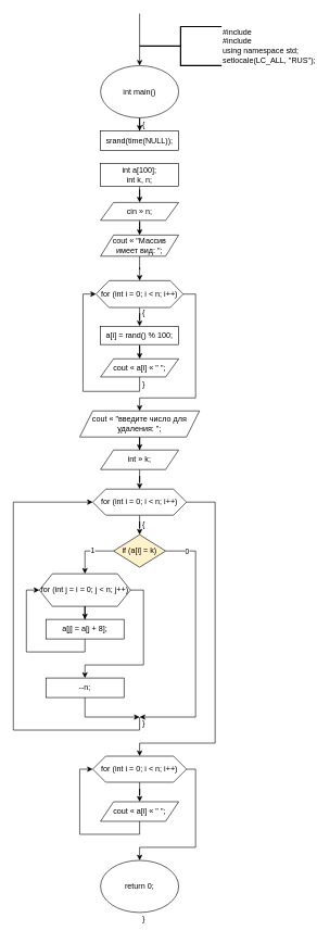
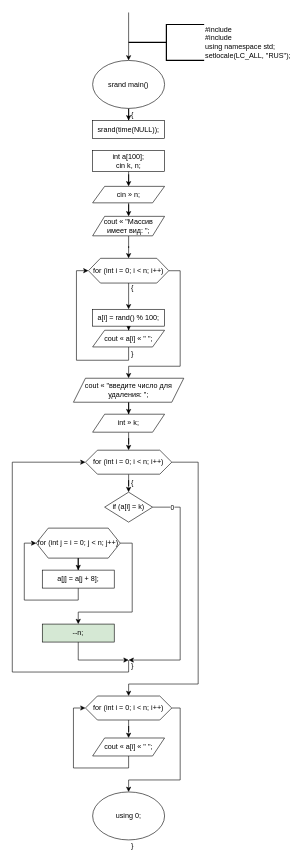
  <mxCell id="0" />
  <mxCell id="1" parent="0" />
  <mxCell id="2" value="" style="edgeStyle=orthogonalEdgeStyle;rounded=0;orthogonalLoop=1;jettySize=auto;html=1;" edge="1" parent="1" source="3" target="6"><mxGeometry relative="1" as="geometry" /></mxCell>
- <mxCell id="3" value="int main()" style="ellipse;whiteSpace=wrap;html=1;" vertex="1" parent="1"><mxGeometry x="154" y="100" width="120" height="80" as="geometry" /></mxCell>
+ <mxCell id="3" value="srand main()" style="ellipse;whiteSpace=wrap;html=1;" vertex="1" parent="1"><mxGeometry x="154" y="100" width="120" height="80" as="geometry" /></mxCell>
  <mxCell id="4" value="" style="endArrow=classic;html=1;rounded=0;entryX=0.5;entryY=0;entryDx=0;entryDy=0;" edge="1" parent="1" target="3"><mxGeometry width="50" height="50" relative="1" as="geometry"><mxPoint x="214" y="20" as="sourcePoint" /><mxPoint x="240" y="400" as="targetPoint" /></mxGeometry></mxCell>
  <mxCell id="5" value="#include &lt;br&gt;#include &lt;br&gt;using namespace std;&lt;br&gt;setlocale(LC_ALL, &quot;RUS&quot;);" style="strokeWidth=2;html=1;shape=mxgraph.flowchart.annotation_2;align=left;labelPosition=right;pointerEvents=1;" vertex="1" parent="1"><mxGeometry x="214" y="40" width="126" height="60" as="geometry" /></mxCell>
  <mxCell id="6" value="srand(time(NULL));" style="whiteSpace=wrap;html=1;" vertex="1" parent="1"><mxGeometry x="154" y="200" width="120" height="30" as="geometry" /></mxCell>
  <mxCell id="7" value="" style="edgeStyle=orthogonalEdgeStyle;rounded=0;orthogonalLoop=1;jettySize=auto;html=1;" edge="1" parent="1" source="8" target="10"><mxGeometry relative="1" as="geometry" /></mxCell>
- <mxCell id="8" value="int a[100];&lt;br&gt;int k, n;" style="whiteSpace=wrap;html=1;" vertex="1" parent="1"><mxGeometry x="154" y="250" width="120" height="35" as="geometry" /></mxCell>
+ <mxCell id="8" value="int a[100];&lt;br&gt;cin k, n;" style="whiteSpace=wrap;html=1;" vertex="1" parent="1"><mxGeometry x="154" y="250" width="120" height="35" as="geometry" /></mxCell>
  <mxCell id="9" value="" style="edgeStyle=orthogonalEdgeStyle;rounded=0;orthogonalLoop=1;jettySize=auto;html=1;" edge="1" parent="1" source="10" target="12"><mxGeometry relative="1" as="geometry" /></mxCell>
  <mxCell id="10" value="cin » n;" style="shape=parallelogram;perimeter=parallelogramPerimeter;whiteSpace=wrap;html=1;fixedSize=1;" vertex="1" parent="1"><mxGeometry x="154" y="310" width="120" height="27.5" as="geometry" /></mxCell>
  <mxCell id="11" value="" style="edgeStyle=orthogonalEdgeStyle;rounded=0;orthogonalLoop=1;jettySize=auto;html=1;" edge="1" parent="1" source="12" target="15"><mxGeometry relative="1" as="geometry" /></mxCell>
  <mxCell id="12" value="cout « &quot;Массив имеет вид: &quot;;" style="shape=parallelogram;perimeter=parallelogramPerimeter;whiteSpace=wrap;html=1;fixedSize=1;" vertex="1" parent="1"><mxGeometry x="154" y="360" width="120" height="32.5" as="geometry" /></mxCell>
  <mxCell id="13" value="" style="edgeStyle=orthogonalEdgeStyle;rounded=0;orthogonalLoop=1;jettySize=auto;html=1;" edge="1" parent="1" source="15" target="17"><mxGeometry relative="1" as="geometry" /></mxCell>
  <mxCell id="14" style="edgeStyle=orthogonalEdgeStyle;rounded=0;orthogonalLoop=1;jettySize=auto;html=1;entryX=0.5;entryY=0;entryDx=0;entryDy=0;" edge="1" parent="1" source="15" target="21"><mxGeometry relative="1" as="geometry"><mxPoint x="210" y="630" as="targetPoint" /><Array as="points"><mxPoint x="300" y="451" /><mxPoint x="300" y="610" /><mxPoint x="214" y="610" /></Array></mxGeometry></mxCell>
  <mxCell id="15" value="for (int i = 0; i &lt; n; i++)" style="shape=hexagon;perimeter=hexagonPerimeter2;whiteSpace=wrap;html=1;fixedSize=1;" vertex="1" parent="1"><mxGeometry x="147" y="430" width="134" height="41.25" as="geometry" /></mxCell>
  <mxCell id="16" value="" style="edgeStyle=orthogonalEdgeStyle;rounded=0;orthogonalLoop=1;jettySize=auto;html=1;" edge="1" parent="1" source="17" target="19"><mxGeometry relative="1" as="geometry" /></mxCell>
- <mxCell id="17" value="a[i] = rand() % 100;" style="whiteSpace=wrap;html=1;" vertex="1" parent="1"><mxGeometry x="154" y="500" width="120" height="28.13" as="geometry" /></mxCell>
+ <mxCell id="17" value="a[i] = rand() % 100;" style="whiteSpace=wrap;html=1;" vertex="1" parent="1"><mxGeometry x="154" y="515" width="120" height="28.13" as="geometry" /></mxCell>
  <mxCell id="18" style="edgeStyle=orthogonalEdgeStyle;rounded=0;orthogonalLoop=1;jettySize=auto;html=1;entryX=0;entryY=0.5;entryDx=0;entryDy=0;" edge="1" parent="1" source="19" target="15"><mxGeometry relative="1" as="geometry"><Array as="points"><mxPoint x="214" y="600" /><mxPoint x="127" y="600" /><mxPoint x="127" y="451" /></Array></mxGeometry></mxCell>
  <mxCell id="19" value="cout « a[i] « &quot; &quot;;" style="shape=parallelogram;perimeter=parallelogramPerimeter;whiteSpace=wrap;html=1;fixedSize=1;" vertex="1" parent="1"><mxGeometry x="154" y="550" width="120" height="27.8" as="geometry" /></mxCell>
  <mxCell id="20" value="" style="edgeStyle=orthogonalEdgeStyle;rounded=0;orthogonalLoop=1;jettySize=auto;html=1;" edge="1" parent="1" source="21" target="23"><mxGeometry relative="1" as="geometry" /></mxCell>
  <mxCell id="21" value="cout « &quot;введите число для удаления: &quot;;" style="shape=parallelogram;perimeter=parallelogramPerimeter;whiteSpace=wrap;html=1;fixedSize=1;" vertex="1" parent="1"><mxGeometry x="122" y="630" width="184" height="40" as="geometry" /></mxCell>
  <mxCell id="22" value="" style="edgeStyle=orthogonalEdgeStyle;rounded=0;orthogonalLoop=1;jettySize=auto;html=1;" edge="1" parent="1" source="23" target="26"><mxGeometry relative="1" as="geometry" /></mxCell>
  <mxCell id="23" value="int » k;" style="shape=parallelogram;perimeter=parallelogramPerimeter;whiteSpace=wrap;html=1;fixedSize=1;" vertex="1" parent="1"><mxGeometry x="154" y="690" width="120" height="30" as="geometry" /></mxCell>
  <mxCell id="24" value="" style="edgeStyle=orthogonalEdgeStyle;rounded=0;orthogonalLoop=1;jettySize=auto;html=1;" edge="1" parent="1" source="26" target="31"><mxGeometry relative="1" as="geometry" /></mxCell>
  <mxCell id="25" style="edgeStyle=orthogonalEdgeStyle;rounded=0;orthogonalLoop=1;jettySize=auto;html=1;" edge="1" parent="1" source="26" target="42"><mxGeometry relative="1" as="geometry"><mxPoint x="214" y="1170" as="targetPoint" /><Array as="points"><mxPoint x="330" y="770" /><mxPoint x="330" y="1140" /><mxPoint x="214" y="1140" /></Array></mxGeometry></mxCell>
  <mxCell id="26" value="for (int i = 0; i &lt; n; i++)" style="shape=hexagon;perimeter=hexagonPerimeter2;whiteSpace=wrap;html=1;fixedSize=1;" vertex="1" parent="1"><mxGeometry x="142" y="750" width="144" height="40" as="geometry" /></mxCell>
- <mxCell id="27" style="edgeStyle=orthogonalEdgeStyle;rounded=0;orthogonalLoop=1;jettySize=auto;html=1;" edge="1" parent="1" source="31" target="34"><mxGeometry relative="1" as="geometry"><mxPoint x="130" y="880" as="targetPoint" /><Array as="points"><mxPoint x="130" y="845" /></Array></mxGeometry></mxCell>
- <mxCell id="28" value="1" style="edgeLabel;html=1;align=center;verticalAlign=middle;resizable=0;points=[];" vertex="1" connectable="0" parent="27"><mxGeometry x="-0.168" y="-1" relative="1" as="geometry"><mxPoint as="offset" /></mxGeometry></mxCell>
  <mxCell id="29" style="edgeStyle=orthogonalEdgeStyle;rounded=0;orthogonalLoop=1;jettySize=auto;html=1;" edge="1" parent="1" source="31"><mxGeometry relative="1" as="geometry"><mxPoint x="214" y="1100" as="targetPoint" /><Array as="points"><mxPoint x="300" y="845" /><mxPoint x="300" y="1100" /><mxPoint x="214" y="1100" /></Array></mxGeometry></mxCell>
  <mxCell id="30" value="0" style="edgeLabel;html=1;align=center;verticalAlign=middle;resizable=0;points=[];" vertex="1" connectable="0" parent="29"><mxGeometry x="-0.833" y="-1" relative="1" as="geometry"><mxPoint as="offset" /></mxGeometry></mxCell>
- <mxCell id="31" value="if (a[i] = k)" style="rhombus;whiteSpace=wrap;html=1;fillColor=#fff2cc;" vertex="1" parent="1"><mxGeometry x="174" y="820" width="80" height="50" as="geometry" /></mxCell>
+ <mxCell id="31" value="if (a[i] = k)" style="rhombus;whiteSpace=wrap;html=1;" vertex="1" parent="1"><mxGeometry x="174" y="820" width="80" height="50" as="geometry" /></mxCell>
  <mxCell id="32" value="" style="edgeStyle=orthogonalEdgeStyle;rounded=0;orthogonalLoop=1;jettySize=auto;html=1;" edge="1" parent="1" source="34" target="36"><mxGeometry relative="1" as="geometry" /></mxCell>
  <mxCell id="33" style="edgeStyle=orthogonalEdgeStyle;rounded=0;orthogonalLoop=1;jettySize=auto;html=1;" edge="1" parent="1" source="34" target="39"><mxGeometry relative="1" as="geometry"><mxPoint x="130" y="1030" as="targetPoint" /><Array as="points"><mxPoint x="220" y="905" /><mxPoint x="220" y="1020" /><mxPoint x="130" y="1020" /></Array></mxGeometry></mxCell>
  <mxCell id="34" value="for (int j = i = 0; j &lt; n; j++)" style="shape=hexagon;perimeter=hexagonPerimeter2;whiteSpace=wrap;html=1;fixedSize=1;" vertex="1" parent="1"><mxGeometry x="60" y="880" width="140" height="50" as="geometry" /></mxCell>
  <mxCell id="35" style="edgeStyle=orthogonalEdgeStyle;rounded=0;orthogonalLoop=1;jettySize=auto;html=1;entryX=0;entryY=0.5;entryDx=0;entryDy=0;" edge="1" parent="1" source="36" target="34"><mxGeometry relative="1" as="geometry"><Array as="points"><mxPoint x="130" y="1000" /><mxPoint x="40" y="1000" /><mxPoint x="40" y="905" /></Array></mxGeometry></mxCell>
  <mxCell id="36" value="a[j] = a[j + 8];" style="whiteSpace=wrap;html=1;" vertex="1" parent="1"><mxGeometry x="70" y="950" width="120" height="30" as="geometry" /></mxCell>
  <mxCell id="37" style="edgeStyle=orthogonalEdgeStyle;rounded=0;orthogonalLoop=1;jettySize=auto;html=1;" edge="1" parent="1" source="39"><mxGeometry relative="1" as="geometry"><mxPoint x="214" y="1100" as="targetPoint" /><Array as="points"><mxPoint x="130" y="1100" /><mxPoint x="214" y="1100" /></Array></mxGeometry></mxCell>
  <mxCell id="38" style="edgeStyle=orthogonalEdgeStyle;rounded=0;orthogonalLoop=1;jettySize=auto;html=1;entryX=0;entryY=0.5;entryDx=0;entryDy=0;" edge="1" parent="1" target="26"><mxGeometry relative="1" as="geometry"><mxPoint x="214" y="1100" as="sourcePoint" /><Array as="points"><mxPoint x="214" y="1120" /><mxPoint x="20" y="1120" /><mxPoint x="20" y="770" /></Array></mxGeometry></mxCell>
- <mxCell id="39" value="--n;" style="rounded=0;whiteSpace=wrap;html=1;" vertex="1" parent="1"><mxGeometry x="70" y="1040" width="120" height="30" as="geometry" /></mxCell>
+ <mxCell id="39" value="--n;" style="rounded=0;whiteSpace=wrap;html=1;fillColor=#d5e8d4;" vertex="1" parent="1"><mxGeometry x="70" y="1040" width="120" height="30" as="geometry" /></mxCell>
  <mxCell id="40" value="" style="edgeStyle=orthogonalEdgeStyle;rounded=0;orthogonalLoop=1;jettySize=auto;html=1;" edge="1" parent="1" source="42" target="44"><mxGeometry relative="1" as="geometry" /></mxCell>
  <mxCell id="41" style="edgeStyle=orthogonalEdgeStyle;rounded=0;orthogonalLoop=1;jettySize=auto;html=1;" edge="1" parent="1" source="42" target="45"><mxGeometry relative="1" as="geometry"><mxPoint x="214" y="1320" as="targetPoint" /><Array as="points"><mxPoint x="300" y="1180" /><mxPoint x="300" y="1300" /><mxPoint x="214" y="1300" /></Array></mxGeometry></mxCell>
  <mxCell id="42" value="for (int i = 0; i &lt; n; i++)" style="shape=hexagon;perimeter=hexagonPerimeter2;whiteSpace=wrap;html=1;fixedSize=1;" vertex="1" parent="1"><mxGeometry x="142" y="1160" width="144" height="40" as="geometry" /></mxCell>
  <mxCell id="43" style="edgeStyle=orthogonalEdgeStyle;rounded=0;orthogonalLoop=1;jettySize=auto;html=1;entryX=0;entryY=0.5;entryDx=0;entryDy=0;" edge="1" parent="1" source="44" target="42"><mxGeometry relative="1" as="geometry"><Array as="points"><mxPoint x="214" y="1280" /><mxPoint x="122" y="1280" /><mxPoint x="122" y="1180" /></Array></mxGeometry></mxCell>
  <mxCell id="44" value="cout « a[i] « &quot; &quot;;" style="shape=parallelogram;perimeter=parallelogramPerimeter;whiteSpace=wrap;html=1;fixedSize=1;" vertex="1" parent="1"><mxGeometry x="154" y="1230" width="120" height="30" as="geometry" /></mxCell>
- <mxCell id="45" value="return 0;" style="ellipse;whiteSpace=wrap;html=1;" vertex="1" parent="1"><mxGeometry x="154" y="1320" width="120" height="80" as="geometry" /></mxCell>
+ <mxCell id="45" value="using 0;" style="ellipse;whiteSpace=wrap;html=1;" vertex="1" parent="1"><mxGeometry x="154" y="1320" width="120" height="80" as="geometry" /></mxCell>
  <mxCell id="46" value="{" style="text;html=1;align=center;verticalAlign=middle;resizable=0;points=[];autosize=1;strokeColor=none;fillColor=none;" vertex="1" parent="1"><mxGeometry x="205" y="175" width="30" height="30" as="geometry" /></mxCell>
  <mxCell id="47" value="{" style="text;html=1;align=center;verticalAlign=middle;resizable=0;points=[];autosize=1;strokeColor=none;fillColor=none;" vertex="1" parent="1"><mxGeometry x="205" y="465" width="30" height="30" as="geometry" /></mxCell>
  <mxCell id="48" value="}" style="text;html=1;align=center;verticalAlign=middle;resizable=0;points=[];autosize=1;strokeColor=none;fillColor=none;" vertex="1" parent="1"><mxGeometry x="205" y="575" width="30" height="30" as="geometry" /></mxCell>
  <mxCell id="49" value="{" style="text;html=1;align=center;verticalAlign=middle;resizable=0;points=[];autosize=1;strokeColor=none;fillColor=none;" vertex="1" parent="1"><mxGeometry x="205" y="790" width="30" height="30" as="geometry" /></mxCell>
  <mxCell id="50" value="}" style="text;html=1;align=center;verticalAlign=middle;resizable=0;points=[];autosize=1;strokeColor=none;fillColor=none;" vertex="1" parent="1"><mxGeometry x="205" y="1095" width="30" height="30" as="geometry" /></mxCell>
  <mxCell id="51" value="}" style="text;html=1;align=center;verticalAlign=middle;resizable=0;points=[];autosize=1;strokeColor=none;fillColor=none;" vertex="1" parent="1"><mxGeometry x="205" y="1395" width="30" height="30" as="geometry" /></mxCell>
